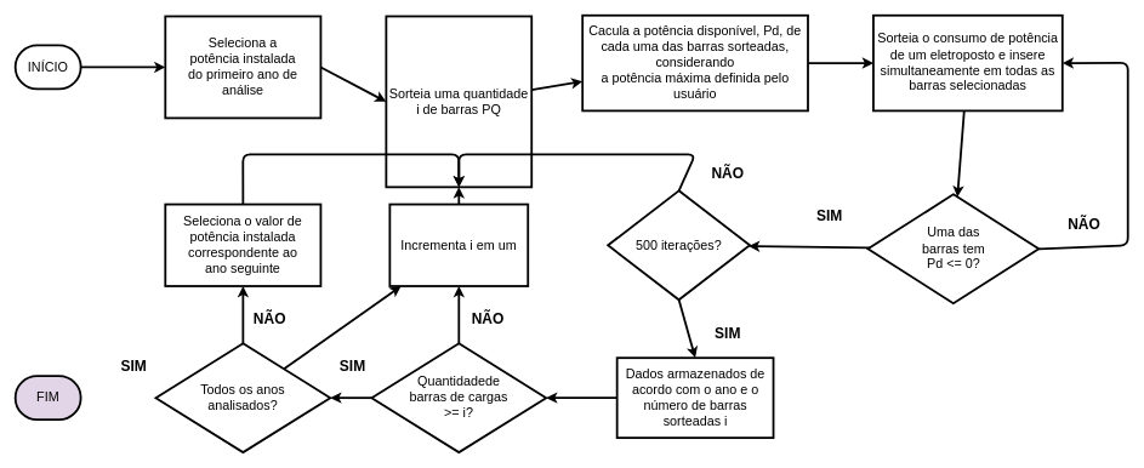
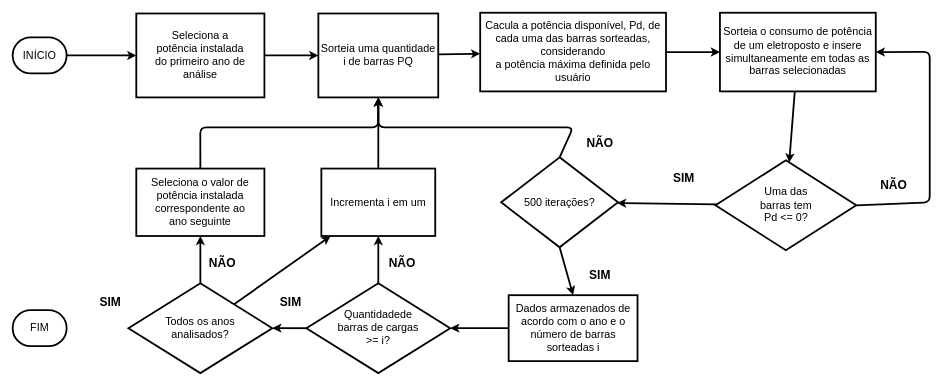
  <mxCell id="0" />
  <mxCell id="1" parent="0" />
  <mxCell id="2" value="" style="edgeStyle=none;html=1;strokeWidth=3;fontSize=18;entryX=0;entryY=0.5;entryDx=0;entryDy=0;" parent="1" source="3" target="26" edge="1"><mxGeometry relative="1" as="geometry" /></mxCell>
  <mxCell id="3" value="&lt;font style=&quot;font-size: 18px;&quot;&gt;INÍCIO&lt;/font&gt;" style="rounded=1;whiteSpace=wrap;html=1;arcSize=50;strokeWidth=3;fontSize=18;" parent="1" vertex="1"><mxGeometry x="20" y="62" width="90" height="60" as="geometry" /></mxCell>
  <mxCell id="4" value="" style="edgeStyle=none;html=1;fontSize=18;strokeWidth=3;" parent="1" source="5" target="12" edge="1"><mxGeometry relative="1" as="geometry" /></mxCell>
  <mxCell id="5" value="&lt;span style=&quot;font-size: 18px;&quot;&gt;Cacula a potência disponível, Pd, de cada uma das barras sorteadas, considerando&lt;br style=&quot;font-size: 18px;&quot;&gt;a potência máxima definida pelo usuário&lt;/span&gt;" style="rounded=0;whiteSpace=wrap;html=1;strokeWidth=3;fontSize=18;" parent="1" vertex="1"><mxGeometry x="800" y="20.75" width="310" height="131.25" as="geometry" /></mxCell>
  <mxCell id="6" value="" style="edgeStyle=none;html=1;strokeWidth=3;fontSize=18;" parent="1" source="7" target="5" edge="1"><mxGeometry relative="1" as="geometry" /></mxCell>
- <mxCell id="7" value="&lt;span style=&quot;font-size: 18px;&quot;&gt;Sorteia uma quantidade i de barras PQ&lt;/span&gt;" style="rounded=0;whiteSpace=wrap;html=1;strokeWidth=3;fontSize=18;" parent="1" vertex="1"><mxGeometry x="530" y="22" width="200" height="235" as="geometry" /></mxCell>
+ <mxCell id="7" value="&lt;span style=&quot;font-size: 18px;&quot;&gt;Sorteia uma quantidade i de barras PQ&lt;/span&gt;" style="rounded=0;whiteSpace=wrap;html=1;strokeWidth=3;fontSize=18;" parent="1" vertex="1"><mxGeometry x="530" y="22" width="200" height="140" as="geometry" /></mxCell>
  <mxCell id="8" value="" style="edgeStyle=none;html=1;strokeWidth=3;fontSize=18;" parent="1" source="10" target="15" edge="1"><mxGeometry relative="1" as="geometry" /></mxCell>
  <mxCell id="9" style="edgeStyle=none;html=1;exitX=1;exitY=0.5;exitDx=0;exitDy=0;entryX=1;entryY=0.5;entryDx=0;entryDy=0;strokeWidth=3;fontSize=18;" edge="1" parent="1" source="10" target="12"><mxGeometry relative="1" as="geometry"><Array as="points"><mxPoint x="1550" y="337" /><mxPoint x="1550" y="86" /></Array></mxGeometry></mxCell>
  <mxCell id="10" value="&lt;font style=&quot;font-size: 18px;&quot;&gt;Uma das&lt;br style=&quot;font-size: 18px;&quot;&gt;barras tem&lt;br style=&quot;font-size: 18px;&quot;&gt;Pd&amp;nbsp;&amp;lt;= 0?&lt;/font&gt;" style="rhombus;whiteSpace=wrap;html=1;strokeWidth=3;fontSize=18;" parent="1" vertex="1"><mxGeometry x="1192.5" y="267" width="235" height="150" as="geometry" /></mxCell>
  <mxCell id="11" value="" style="edgeStyle=none;html=1;strokeWidth=3;fontSize=18;" edge="1" parent="1" source="12" target="10"><mxGeometry relative="1" as="geometry" /></mxCell>
  <mxCell id="12" value="&lt;span style=&quot;font-size: 18px;&quot;&gt;Sorteia o consumo de potência de um eletroposto e insere simultaneamente em todas as barras selecionadas&lt;/span&gt;" style="rounded=0;whiteSpace=wrap;html=1;strokeWidth=3;fontSize=18;" parent="1" vertex="1"><mxGeometry x="1200" y="20.75" width="260" height="131.25" as="geometry" /></mxCell>
  <mxCell id="13" style="edgeStyle=none;html=1;exitX=0.5;exitY=0;exitDx=0;exitDy=0;strokeWidth=3;fontSize=18;entryX=0.5;entryY=1;entryDx=0;entryDy=0;" parent="1" source="15" target="7" edge="1"><mxGeometry relative="1" as="geometry"><mxPoint x="910" y="192" as="targetPoint" /><Array as="points"><mxPoint x="955" y="212" /><mxPoint x="630" y="212" /></Array></mxGeometry></mxCell>
  <mxCell id="14" style="edgeStyle=none;html=1;exitX=0.5;exitY=1;exitDx=0;exitDy=0;entryX=0.5;entryY=0;entryDx=0;entryDy=0;strokeWidth=3;fontSize=18;" edge="1" parent="1" source="15" target="32"><mxGeometry relative="1" as="geometry" /></mxCell>
  <mxCell id="15" value="&lt;span style=&quot;font-size: 18px;&quot;&gt;500 iterações?&lt;/span&gt;" style="rhombus;whiteSpace=wrap;html=1;strokeWidth=3;fontSize=18;" parent="1" vertex="1"><mxGeometry x="835" y="262" width="195" height="150" as="geometry" /></mxCell>
  <mxCell id="16" style="edgeStyle=none;html=1;exitX=0.5;exitY=0;exitDx=0;exitDy=0;entryX=0.5;entryY=1;entryDx=0;entryDy=0;strokeWidth=3;fontSize=18;" edge="1" parent="1" source="17" target="7"><mxGeometry relative="1" as="geometry" /></mxCell>
  <mxCell id="17" value="&lt;span style=&quot;font-size: 18px;&quot;&gt;Incrementa i em um&lt;/span&gt;" style="rounded=0;whiteSpace=wrap;html=1;strokeWidth=3;fontSize=18;" parent="1" vertex="1"><mxGeometry x="535" y="280.75" width="190" height="112.5" as="geometry" /></mxCell>
  <mxCell id="18" style="edgeStyle=none;html=1;exitX=0.5;exitY=0;exitDx=0;exitDy=0;entryX=0.5;entryY=1;entryDx=0;entryDy=0;strokeWidth=3;fontSize=18;" parent="1" source="20" target="17" edge="1"><mxGeometry relative="1" as="geometry" /></mxCell>
  <mxCell id="19" style="edgeStyle=none;html=1;exitX=0;exitY=0.5;exitDx=0;exitDy=0;entryX=1;entryY=0.5;entryDx=0;entryDy=0;strokeWidth=3;fontSize=18;" edge="1" parent="1" source="20" target="23"><mxGeometry relative="1" as="geometry" /></mxCell>
  <mxCell id="20" value="&lt;span style=&quot;font-size: 18px;&quot;&gt;Quantidadede&lt;br style=&quot;font-size: 18px;&quot;&gt;barras de cargas&lt;br style=&quot;font-size: 18px;&quot;&gt;&amp;gt;= i?&lt;/span&gt;" style="rhombus;whiteSpace=wrap;html=1;strokeWidth=3;fontSize=18;" parent="1" vertex="1"><mxGeometry x="510" y="472" width="240" height="150" as="geometry" /></mxCell>
  <mxCell id="21" value="" style="edgeStyle=none;html=1;strokeWidth=3;fontSize=18;" edge="1" parent="1" source="23" target="28"><mxGeometry relative="1" as="geometry" /></mxCell>
  <mxCell id="22" value="" style="edgeStyle=none;html=1;strokeWidth=3;fontSize=18;" edge="1" parent="1" source="23" target="17"><mxGeometry relative="1" as="geometry" /></mxCell>
  <mxCell id="23" value="&lt;span style=&quot;font-size: 18px;&quot;&gt;Todos os anos&lt;br&gt;analisados?&lt;/span&gt;" style="rhombus;whiteSpace=wrap;html=1;strokeWidth=3;fontSize=18;" parent="1" vertex="1"><mxGeometry x="213.13" y="472" width="240" height="150" as="geometry" /></mxCell>
- <mxCell id="24" value="&lt;font style=&quot;font-size: 18px;&quot;&gt;FIM&lt;/font&gt;" style="rounded=1;whiteSpace=wrap;html=1;arcSize=50;strokeWidth=3;fontSize=18;fillColor=#e1d5e7;" parent="1" vertex="1"><mxGeometry x="20" y="517" width="90" height="60" as="geometry" /></mxCell>
+ <mxCell id="24" value="&lt;font style=&quot;font-size: 18px;&quot;&gt;FIM&lt;/font&gt;" style="rounded=1;whiteSpace=wrap;html=1;arcSize=50;strokeWidth=3;fontSize=18;" parent="1" vertex="1"><mxGeometry x="20" y="517" width="90" height="60" as="geometry" /></mxCell>
  <mxCell id="25" style="edgeStyle=none;html=1;exitX=1;exitY=0.5;exitDx=0;exitDy=0;entryX=0;entryY=0.5;entryDx=0;entryDy=0;strokeWidth=3;fontSize=18;" edge="1" parent="1" source="26" target="7"><mxGeometry relative="1" as="geometry" /></mxCell>
  <mxCell id="26" value="&lt;span style=&quot;font-size: 18px;&quot;&gt;Seleciona a&lt;br style=&quot;font-size: 18px;&quot;&gt;potência instalada do&amp;nbsp;primeiro ano de análise&lt;/span&gt;" style="rounded=0;whiteSpace=wrap;html=1;strokeWidth=3;fontSize=18;" vertex="1" parent="1"><mxGeometry x="226.25" y="22" width="213.75" height="140" as="geometry" /></mxCell>
  <mxCell id="27" style="edgeStyle=none;html=1;exitX=0.5;exitY=0;exitDx=0;exitDy=0;entryX=0.5;entryY=1;entryDx=0;entryDy=0;strokeWidth=3;fontSize=18;" edge="1" parent="1" source="28" target="7"><mxGeometry relative="1" as="geometry"><Array as="points"><mxPoint x="333" y="212" /><mxPoint x="630" y="212" /></Array></mxGeometry></mxCell>
  <mxCell id="28" value="&lt;font style=&quot;font-size: 18px;&quot;&gt;Seleciona o valor de potência instalada correspondente ao&lt;br style=&quot;font-size: 18px;&quot;&gt;ano seguinte&lt;/font&gt;" style="rounded=0;whiteSpace=wrap;html=1;strokeWidth=3;fontSize=18;" vertex="1" parent="1"><mxGeometry x="226.25" y="280.75" width="213.75" height="112.5" as="geometry" /></mxCell>
  <mxCell id="29" value="&lt;font style=&quot;font-size: 20px;&quot;&gt;NÃO&lt;/font&gt;" style="text;strokeColor=none;align=center;fillColor=none;html=1;verticalAlign=middle;whiteSpace=wrap;rounded=0;fontStyle=1;fontSize=20;" vertex="1" parent="1"><mxGeometry x="1460" y="292" width="60" height="30" as="geometry" /></mxCell>
  <mxCell id="30" value="&lt;font style=&quot;font-size: 20px;&quot;&gt;SIM&lt;/font&gt;" style="text;strokeColor=none;align=center;fillColor=none;html=1;verticalAlign=middle;whiteSpace=wrap;rounded=0;fontStyle=1;fontSize=20;" vertex="1" parent="1"><mxGeometry x="1110" y="280.75" width="60" height="30" as="geometry" /></mxCell>
  <mxCell id="31" style="edgeStyle=none;html=1;exitX=0;exitY=0.5;exitDx=0;exitDy=0;entryX=1;entryY=0.5;entryDx=0;entryDy=0;strokeWidth=3;fontSize=18;" edge="1" parent="1" source="32" target="20"><mxGeometry relative="1" as="geometry" /></mxCell>
  <mxCell id="32" value="&lt;span style=&quot;font-size: 18px;&quot;&gt;Dados armazenados de acordo com o ano e o número de barras sorteadas i&lt;/span&gt;" style="rounded=0;whiteSpace=wrap;html=1;strokeWidth=3;fontSize=18;" vertex="1" parent="1"><mxGeometry x="847.5" y="492" width="215" height="110" as="geometry" /></mxCell>
  <mxCell id="33" value="&lt;font style=&quot;font-size: 20px;&quot;&gt;NÃO&lt;/font&gt;" style="text;strokeColor=none;align=center;fillColor=none;html=1;verticalAlign=middle;whiteSpace=wrap;rounded=0;fontStyle=1;fontSize=20;" vertex="1" parent="1"><mxGeometry x="970" y="222" width="60" height="30" as="geometry" /></mxCell>
  <mxCell id="34" value="&lt;font style=&quot;font-size: 20px;&quot;&gt;SIM&lt;/font&gt;" style="text;strokeColor=none;align=center;fillColor=none;html=1;verticalAlign=middle;whiteSpace=wrap;rounded=0;fontStyle=1;fontSize=20;" vertex="1" parent="1"><mxGeometry x="970" y="442" width="60" height="30" as="geometry" /></mxCell>
  <mxCell id="35" value="&lt;font style=&quot;font-size: 20px;&quot;&gt;NÃO&lt;/font&gt;" style="text;strokeColor=none;align=center;fillColor=none;html=1;verticalAlign=middle;whiteSpace=wrap;rounded=0;fontStyle=1;fontSize=20;" vertex="1" parent="1"><mxGeometry x="640" y="422" width="60" height="30" as="geometry" /></mxCell>
  <mxCell id="36" value="&lt;font style=&quot;font-size: 20px;&quot;&gt;SIM&lt;/font&gt;" style="text;strokeColor=none;align=center;fillColor=none;html=1;verticalAlign=middle;whiteSpace=wrap;rounded=0;fontStyle=1;fontSize=20;" vertex="1" parent="1"><mxGeometry x="453.75" y="487" width="60" height="30" as="geometry" /></mxCell>
  <mxCell id="37" value="&lt;font style=&quot;font-size: 20px;&quot;&gt;SIM&lt;/font&gt;" style="text;strokeColor=none;align=center;fillColor=none;html=1;verticalAlign=middle;whiteSpace=wrap;rounded=0;fontStyle=1;fontSize=20;" vertex="1" parent="1"><mxGeometry x="153.13" y="487" width="60" height="30" as="geometry" /></mxCell>
  <mxCell id="38" value="&lt;font style=&quot;font-size: 20px;&quot;&gt;NÃO&lt;/font&gt;" style="text;strokeColor=none;align=center;fillColor=none;html=1;verticalAlign=middle;whiteSpace=wrap;rounded=0;fontStyle=1;fontSize=20;" vertex="1" parent="1"><mxGeometry x="340" y="422" width="60" height="30" as="geometry" /></mxCell>
